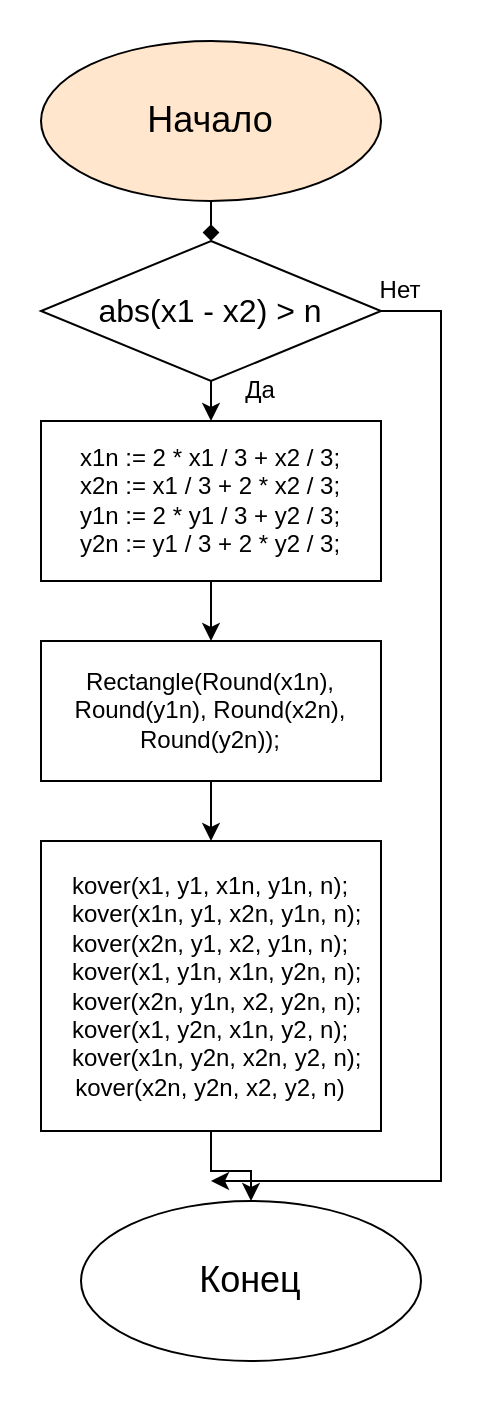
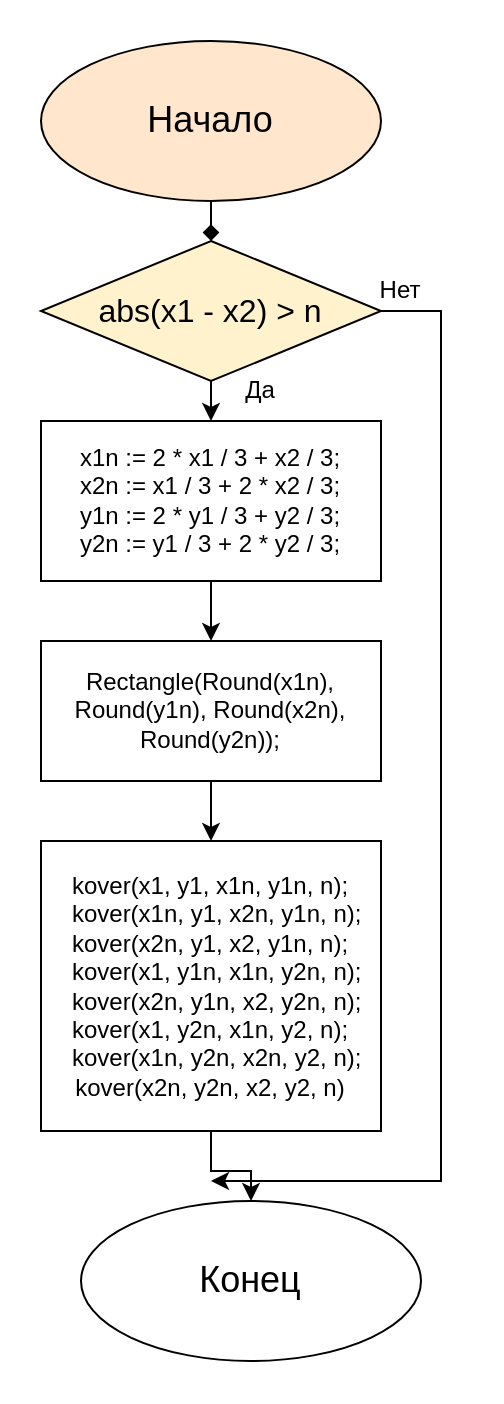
  <mxCell id="0" />
  <mxCell id="1" parent="0" />
  <mxCell id="2" style="edgeStyle=orthogonalEdgeStyle;rounded=0;orthogonalLoop=1;jettySize=auto;html=1;exitX=0.5;exitY=1;exitDx=0;exitDy=0;entryX=0.5;entryY=0;entryDx=0;entryDy=0;endArrow=diamond;" edge="1" parent="1" source="3" target="6"><mxGeometry relative="1" as="geometry" /></mxCell>
  <mxCell id="3" value="&lt;font style=&quot;font-size: 18px;&quot;&gt;Начало&lt;/font&gt;" style="ellipse;whiteSpace=wrap;html=1;fillColor=#ffe6cc;" vertex="1" parent="1"><mxGeometry x="20" y="20" width="170" height="80" as="geometry" /></mxCell>
  <mxCell id="4" style="edgeStyle=orthogonalEdgeStyle;rounded=0;orthogonalLoop=1;jettySize=auto;html=1;exitX=0.5;exitY=1;exitDx=0;exitDy=0;entryX=0.5;entryY=0;entryDx=0;entryDy=0;" edge="1" parent="1" source="6" target="8"><mxGeometry relative="1" as="geometry" /></mxCell>
  <mxCell id="5" style="edgeStyle=orthogonalEdgeStyle;rounded=0;orthogonalLoop=1;jettySize=auto;html=1;exitX=1;exitY=0.5;exitDx=0;exitDy=0;" edge="1" parent="1" source="6"><mxGeometry relative="1" as="geometry"><mxPoint x="105" y="590" as="targetPoint" /><Array as="points"><mxPoint x="220" y="155" /><mxPoint x="220" y="590" /></Array></mxGeometry></mxCell>
- <mxCell id="6" value="&lt;font style=&quot;font-size: 16px;&quot;&gt;abs(x1 - x2) &amp;gt; n&lt;/font&gt;" style="rhombus;whiteSpace=wrap;html=1;" vertex="1" parent="1"><mxGeometry x="20" y="120" width="170" height="70" as="geometry" /></mxCell>
+ <mxCell id="6" value="&lt;font style=&quot;font-size: 16px;&quot;&gt;abs(x1 - x2) &amp;gt; n&lt;/font&gt;" style="rhombus;whiteSpace=wrap;html=1;fillColor=#fff2cc;" vertex="1" parent="1"><mxGeometry x="20" y="120" width="170" height="70" as="geometry" /></mxCell>
  <mxCell id="7" style="edgeStyle=orthogonalEdgeStyle;rounded=0;orthogonalLoop=1;jettySize=auto;html=1;exitX=0.5;exitY=1;exitDx=0;exitDy=0;entryX=0.5;entryY=0;entryDx=0;entryDy=0;" edge="1" parent="1" source="8" target="10"><mxGeometry relative="1" as="geometry" /></mxCell>
  <mxCell id="8" value="&lt;div&gt;x1n := 2 * x1 / 3 + x2 / 3;&lt;/div&gt;&lt;div&gt;x2n := x1 / 3 + 2 * x2 / 3;&lt;/div&gt;&lt;div&gt;y1n := 2 * y1 / 3 + y2 / 3;&lt;/div&gt;&lt;div&gt;y2n := y1 / 3 + 2 * y2 / 3;&lt;/div&gt;" style="rounded=0;whiteSpace=wrap;html=1;" vertex="1" parent="1"><mxGeometry x="20" y="210" width="170" height="80" as="geometry" /></mxCell>
  <mxCell id="9" style="edgeStyle=orthogonalEdgeStyle;rounded=0;orthogonalLoop=1;jettySize=auto;html=1;exitX=0.5;exitY=1;exitDx=0;exitDy=0;entryX=0.5;entryY=0;entryDx=0;entryDy=0;" edge="1" parent="1" source="10" target="12"><mxGeometry relative="1" as="geometry" /></mxCell>
  <mxCell id="10" value="Rectangle(Round(x1n), Round(y1n), Round(x2n), Round(y2n));" style="rounded=0;whiteSpace=wrap;html=1;" vertex="1" parent="1"><mxGeometry x="20" y="320" width="170" height="70" as="geometry" /></mxCell>
  <mxCell id="11" style="edgeStyle=orthogonalEdgeStyle;rounded=0;orthogonalLoop=1;jettySize=auto;html=1;exitX=0.5;exitY=1;exitDx=0;exitDy=0;entryX=0.5;entryY=0;entryDx=0;entryDy=0;" edge="1" parent="1" source="12" target="13"><mxGeometry relative="1" as="geometry" /></mxCell>
  <mxCell id="12" value="&lt;div&gt;kover(x1, y1, x1n, y1n, n);&lt;/div&gt;&lt;div&gt;&amp;nbsp; kover(x1n, y1, x2n, y1n, n);&lt;/div&gt;&lt;div&gt;kover(x2n, y1, x2, y1n, n);&lt;/div&gt;&lt;div&gt;&amp;nbsp; kover(x1, y1n, x1n, y2n, n);&lt;/div&gt;&lt;div&gt;&amp;nbsp; kover(x2n, y1n, x2, y2n, n);&lt;/div&gt;&lt;div&gt;kover(x1, y2n, x1n, y2, n);&lt;/div&gt;&lt;div&gt;&amp;nbsp; kover(x1n, y2n, x2n, y2, n);&lt;/div&gt;&lt;div&gt;kover(x2n, y2n, x2, y2, n)&lt;/div&gt;" style="rounded=0;whiteSpace=wrap;html=1;" vertex="1" parent="1"><mxGeometry x="20" y="420" width="170" height="145" as="geometry" /></mxCell>
  <mxCell id="13" value="&lt;font style=&quot;font-size: 18px;&quot;&gt;Конец&lt;/font&gt;" style="ellipse;whiteSpace=wrap;html=1;" vertex="1" parent="1"><mxGeometry x="40" y="600" width="170" height="80" as="geometry" /></mxCell>
  <mxCell id="14" value="Нет" style="text;html=1;align=center;verticalAlign=middle;whiteSpace=wrap;rounded=0;" vertex="1" parent="1"><mxGeometry x="170" y="130" width="60" height="30" as="geometry" /></mxCell>
  <mxCell id="15" value="Да" style="text;html=1;align=center;verticalAlign=middle;whiteSpace=wrap;rounded=0;" vertex="1" parent="1"><mxGeometry x="100" y="180" width="60" height="30" as="geometry" /></mxCell>
